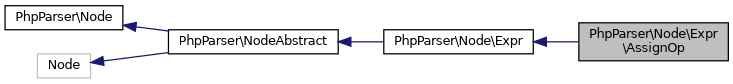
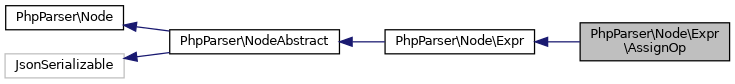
  digraph {
    rankdir=LR
    node [color=black fillcolor=white fontname=Helvetica fontsize=10 shape=record style=filled]
    edge [color=midnightblue dir=back fontname=Helvetica fontsize=10 labelfontname=Helvetica labelfontsize=10 style=solid]
    Node18 [fillcolor=grey75 fontcolor=black height=0.2 label="PhpParser\\Node\\Expr\l\\AssignOp" width=0.4]
    Node19 [height=0.2 label="PhpParser\\Node\\Expr" width=0.4]
    Node20 [height=0.2 label="PhpParser\\NodeAbstract" width=0.4]
    Node21 [height=0.2 label="PhpParser\\Node" width=0.4]
-   n5 [color=grey75 height=0.2 label="Node" width=0.4]
+   n5 [color=grey75 height=0.2 label=JsonSerializable width=0.4]
    Node19 -> Node18
    Node20 -> Node19
    Node21 -> Node20
    n5 -> Node20
  }
